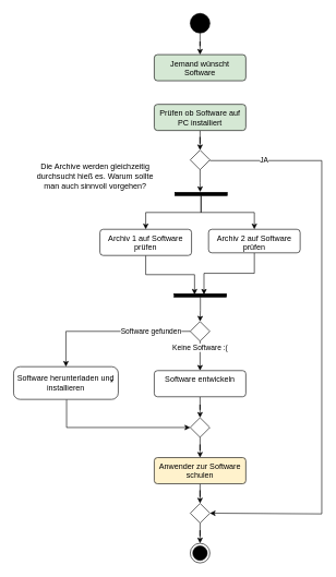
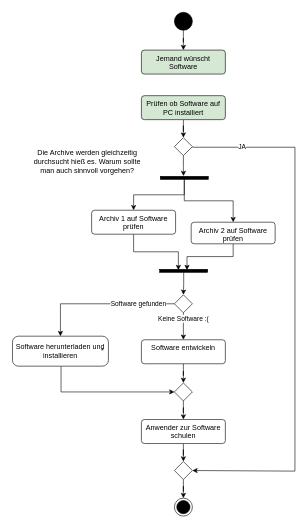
  <mxCell id="0" />
  <mxCell id="1" parent="0" />
  <mxCell id="2" style="edgeStyle=orthogonalEdgeStyle;rounded=0;orthogonalLoop=1;jettySize=auto;html=1;entryX=0.5;entryY=0;entryDx=0;entryDy=0;" parent="1" source="3" target="30" edge="1"><mxGeometry relative="1" as="geometry" /></mxCell>
  <mxCell id="3" value="Software entwickeln" style="html=1;align=center;verticalAlign=top;rounded=1;absoluteArcSize=1;arcSize=10;dashed=0;whiteSpace=wrap;" parent="1" vertex="1"><mxGeometry x="235" y="566" width="140" height="40" as="geometry" /></mxCell>
  <mxCell id="4" style="edgeStyle=orthogonalEdgeStyle;rounded=0;orthogonalLoop=1;jettySize=auto;html=1;entryX=0.5;entryY=0;entryDx=0;entryDy=0;" parent="1" source="5" target="21" edge="1"><mxGeometry relative="1" as="geometry" /></mxCell>
- <mxCell id="5" value="Anwender zur Software schulen" style="html=1;align=center;verticalAlign=top;rounded=1;absoluteArcSize=1;arcSize=10;dashed=0;whiteSpace=wrap;fillColor=#fff2cc;" parent="1" vertex="1"><mxGeometry x="235" y="699" width="140" height="40" as="geometry" /></mxCell>
+ <mxCell id="5" value="Anwender zur Software schulen" style="html=1;align=center;verticalAlign=top;rounded=1;absoluteArcSize=1;arcSize=10;dashed=0;whiteSpace=wrap;" parent="1" vertex="1"><mxGeometry x="235" y="699" width="140" height="40" as="geometry" /></mxCell>
  <mxCell id="6" style="edgeStyle=orthogonalEdgeStyle;rounded=0;orthogonalLoop=1;jettySize=auto;html=1;entryX=0.5;entryY=0;entryDx=0;entryDy=0;" parent="1" source="7" target="19" edge="1"><mxGeometry relative="1" as="geometry" /></mxCell>
  <mxCell id="7" value="Prüfen ob Software auf PC installiert" style="html=1;align=center;verticalAlign=top;rounded=1;absoluteArcSize=1;arcSize=10;dashed=0;whiteSpace=wrap;fillColor=#d5e8d4;" parent="1" vertex="1"><mxGeometry x="235" y="159" width="140" height="40" as="geometry" /></mxCell>
  <mxCell id="8" value="Jemand wünscht Software" style="html=1;align=center;verticalAlign=top;rounded=1;absoluteArcSize=1;arcSize=10;dashed=0;whiteSpace=wrap;fillColor=#d5e8d4;" parent="1" vertex="1"><mxGeometry x="235" y="83" width="140" height="40" as="geometry" /></mxCell>
  <mxCell id="9" style="edgeStyle=orthogonalEdgeStyle;rounded=0;orthogonalLoop=1;jettySize=auto;html=1;entryX=0.26;entryY=0.611;entryDx=0;entryDy=0;entryPerimeter=0;" edge="1" parent="1" source="10" target="36"><mxGeometry relative="1" as="geometry"><mxPoint x="231" y="456" as="targetPoint" /></mxGeometry></mxCell>
  <mxCell id="10" value="Archiv 1 auf Software prüfen" style="html=1;align=center;verticalAlign=top;rounded=1;absoluteArcSize=1;arcSize=10;dashed=0;whiteSpace=wrap;" parent="1" vertex="1"><mxGeometry x="152" y="350" width="140" height="40" as="geometry" /></mxCell>
  <mxCell id="11" value="" style="ellipse;html=1;shape=endState;fillColor=strokeColor;" parent="1" vertex="1"><mxGeometry x="290" y="830" width="30" height="30" as="geometry" /></mxCell>
  <mxCell id="12" style="edgeStyle=orthogonalEdgeStyle;rounded=0;orthogonalLoop=1;jettySize=auto;html=1;entryX=0.5;entryY=0;entryDx=0;entryDy=0;" parent="1" source="13" target="8" edge="1"><mxGeometry relative="1" as="geometry" /></mxCell>
  <mxCell id="13" value="" style="ellipse;fillColor=strokeColor;html=1;" parent="1" vertex="1"><mxGeometry x="290" y="20" width="30" height="30" as="geometry" /></mxCell>
  <mxCell id="14" style="edgeStyle=orthogonalEdgeStyle;rounded=0;orthogonalLoop=1;jettySize=auto;html=1;entryX=0;entryY=0.5;entryDx=0;entryDy=0;" parent="1" source="15" target="30" edge="1"><mxGeometry relative="1" as="geometry"><Array as="points"><mxPoint x="101" y="653" /></Array></mxGeometry></mxCell>
  <mxCell id="15" value="Software herunterladen und installieren" style="html=1;dashed=0;rounded=1;absoluteArcSize=1;arcSize=20;verticalAlign=middle;align=center;whiteSpace=wrap;" parent="1" vertex="1"><mxGeometry x="20" y="560" width="160" height="50" as="geometry" /></mxCell>
  <mxCell id="16" value="*" style="text;resizeWidth=0;resizeHeight=0;points=[];part=1;verticalAlign=middle;align=center;html=1;" parent="15" vertex="1"><mxGeometry x="1" y="0.5" width="20" height="20" relative="1" as="geometry"><mxPoint x="-20" y="-10" as="offset" /></mxGeometry></mxCell>
  <mxCell id="17" style="edgeStyle=orthogonalEdgeStyle;rounded=0;orthogonalLoop=1;jettySize=auto;html=1;entryX=1;entryY=0.5;entryDx=0;entryDy=0;" parent="1" target="21" edge="1"><mxGeometry relative="1" as="geometry"><mxPoint x="320" y="786" as="targetPoint" /><mxPoint x="320" y="245" as="sourcePoint" /><Array as="points"><mxPoint x="491" y="245" /><mxPoint x="491" y="785" /></Array></mxGeometry></mxCell>
  <mxCell id="18" value="JA" style="edgeLabel;html=1;align=center;verticalAlign=middle;resizable=0;points=[];" parent="17" vertex="1" connectable="0"><mxGeometry x="-0.813" y="1" relative="1" as="geometry"><mxPoint as="offset" /></mxGeometry></mxCell>
  <mxCell id="19" value="" style="rhombus;" parent="1" vertex="1"><mxGeometry x="290" y="229" width="30" height="30" as="geometry" /></mxCell>
  <mxCell id="20" style="edgeStyle=orthogonalEdgeStyle;rounded=0;orthogonalLoop=1;jettySize=auto;html=1;entryX=0.5;entryY=0;entryDx=0;entryDy=0;" parent="1" source="21" target="11" edge="1"><mxGeometry relative="1" as="geometry" /></mxCell>
  <mxCell id="21" value="" style="rhombus;" parent="1" vertex="1"><mxGeometry x="290" y="769" width="30" height="30" as="geometry" /></mxCell>
  <mxCell id="22" style="edgeStyle=orthogonalEdgeStyle;rounded=0;orthogonalLoop=1;jettySize=auto;html=1;exitX=0.5;exitY=1;exitDx=0;exitDy=0;entryX=0.26;entryY=0.431;entryDx=0;entryDy=0;entryPerimeter=0;" parent="1" source="23" target="36" edge="1"><mxGeometry relative="1" as="geometry"><mxPoint x="301" y="466" as="targetPoint" /></mxGeometry></mxCell>
- <mxCell id="23" value="Archiv 2 auf Software prüfen" style="html=1;align=center;verticalAlign=top;rounded=1;absoluteArcSize=1;arcSize=10;dashed=0;whiteSpace=wrap;" parent="1" vertex="1"><mxGeometry x="318" y="350" width="140" height="36" as="geometry" /></mxCell>
+ <mxCell id="23" value="Archiv 2 auf Software prüfen" style="html=1;align=center;verticalAlign=top;rounded=1;absoluteArcSize=1;arcSize=10;dashed=0;whiteSpace=wrap;" parent="1" vertex="1"><mxGeometry x="318" y="370" width="140" height="36" as="geometry" /></mxCell>
  <mxCell id="24" style="edgeStyle=orthogonalEdgeStyle;rounded=0;orthogonalLoop=1;jettySize=auto;html=1;entryX=0.5;entryY=0;entryDx=0;entryDy=0;" parent="1" source="28" target="15" edge="1"><mxGeometry relative="1" as="geometry"><mxPoint x="115" y="515" as="targetPoint" /></mxGeometry></mxCell>
  <mxCell id="25" value="Software gefunden" style="edgeLabel;html=1;align=center;verticalAlign=middle;resizable=0;points=[];" parent="24" vertex="1" connectable="0"><mxGeometry x="-0.497" y="-1" relative="1" as="geometry"><mxPoint as="offset" /></mxGeometry></mxCell>
  <mxCell id="26" style="edgeStyle=orthogonalEdgeStyle;rounded=0;orthogonalLoop=1;jettySize=auto;html=1;entryX=0.5;entryY=0;entryDx=0;entryDy=0;" parent="1" source="28" target="3" edge="1"><mxGeometry relative="1" as="geometry" /></mxCell>
  <mxCell id="27" value="Keine Software :(" style="edgeLabel;html=1;align=center;verticalAlign=middle;resizable=0;points=[];" parent="26" vertex="1" connectable="0"><mxGeometry x="-0.583" y="-1" relative="1" as="geometry"><mxPoint as="offset" /></mxGeometry></mxCell>
  <mxCell id="28" value="" style="rhombus;" parent="1" vertex="1"><mxGeometry x="290" y="491" width="30" height="30" as="geometry" /></mxCell>
  <mxCell id="29" style="edgeStyle=orthogonalEdgeStyle;rounded=0;orthogonalLoop=1;jettySize=auto;html=1;entryX=0.5;entryY=0;entryDx=0;entryDy=0;" parent="1" source="30" target="5" edge="1"><mxGeometry relative="1" as="geometry" /></mxCell>
  <mxCell id="30" value="" style="rhombus;" parent="1" vertex="1"><mxGeometry x="290" y="638" width="30" height="30" as="geometry" /></mxCell>
  <mxCell id="31" style="edgeStyle=orthogonalEdgeStyle;rounded=0;orthogonalLoop=1;jettySize=auto;html=1;entryX=0.5;entryY=0;entryDx=0;entryDy=0;" edge="1" parent="1" source="33" target="23"><mxGeometry relative="1" as="geometry" /></mxCell>
  <mxCell id="32" style="edgeStyle=orthogonalEdgeStyle;rounded=0;orthogonalLoop=1;jettySize=auto;html=1;entryX=0.5;entryY=0;entryDx=0;entryDy=0;" edge="1" parent="1" source="33" target="10"><mxGeometry relative="1" as="geometry" /></mxCell>
  <mxCell id="33" value="" style="html=1;points=[];perimeter=orthogonalPerimeter;fillColor=strokeColor;rotation=90;" vertex="1" parent="1"><mxGeometry x="304" y="256" width="5" height="80" as="geometry" /></mxCell>
  <mxCell id="34" style="edgeStyle=orthogonalEdgeStyle;rounded=0;orthogonalLoop=1;jettySize=auto;html=1;entryX=-0.1;entryY=0.516;entryDx=0;entryDy=0;entryPerimeter=0;" edge="1" parent="1" source="19" target="33"><mxGeometry relative="1" as="geometry" /></mxCell>
  <mxCell id="35" style="edgeStyle=orthogonalEdgeStyle;rounded=0;orthogonalLoop=1;jettySize=auto;html=1;entryX=0.5;entryY=0;entryDx=0;entryDy=0;" edge="1" parent="1" source="36" target="28"><mxGeometry relative="1" as="geometry" /></mxCell>
  <mxCell id="36" value="" style="html=1;points=[];perimeter=orthogonalPerimeter;fillColor=strokeColor;rotation=90;" vertex="1" parent="1"><mxGeometry x="303" y="411" width="5" height="80" as="geometry" /></mxCell>
  <mxCell id="37" value="Die Archive werden gleichzeitig durchsucht hieß es. Warum sollte man auch sinnvoll vorgehen?" style="text;html=1;strokeColor=none;fillColor=none;align=center;verticalAlign=middle;whiteSpace=wrap;rounded=0;" vertex="1" parent="1"><mxGeometry x="55" y="239" width="180" height="60" as="geometry" /></mxCell>
